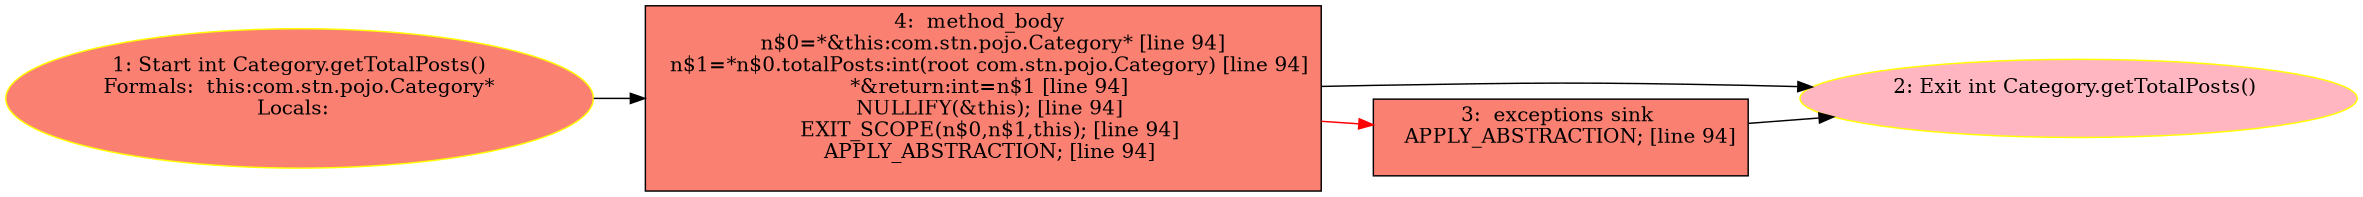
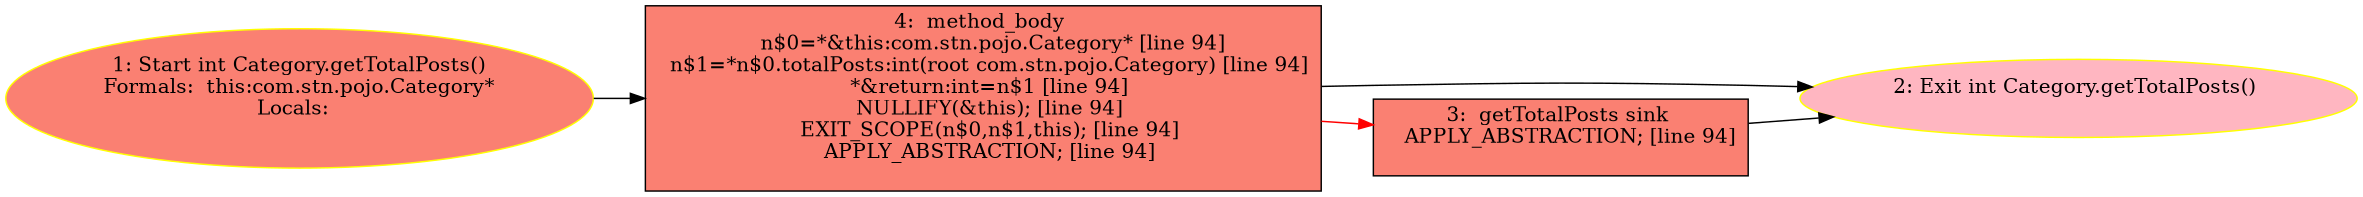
  digraph {
    rankdir=LR
    node [style=filled fillcolor=salmon]
    n1 [color=yellow label="1: Start int Category.getTotalPosts()\nFormals:  this:com.stn.pojo.Category*\nLocals:  \n  "]
    n2 [label="4:  method_body \n   n$0=*&this:com.stn.pojo.Category* [line 94]\n  n$1=*n$0.totalPosts:int(root com.stn.pojo.Category) [line 94]\n  *&return:int=n$1 [line 94]\n  NULLIFY(&this); [line 94]\n  EXIT_SCOPE(n$0,n$1,this); [line 94]\n  APPLY_ABSTRACTION; [line 94]\n " shape=box]
    n3 [color=yellow label="2: Exit int Category.getTotalPosts() \n  " fillcolor=lightpink]
-   n4 [label="3:  exceptions sink \n   APPLY_ABSTRACTION; [line 94]\n " shape=box]
+   n4 [label="3:  getTotalPosts sink \n   APPLY_ABSTRACTION; [line 94]\n " shape=box]
    n1 -> n2
    n2 -> n3
    n2 -> n4 [color=red]
    n4 -> n3
  }
